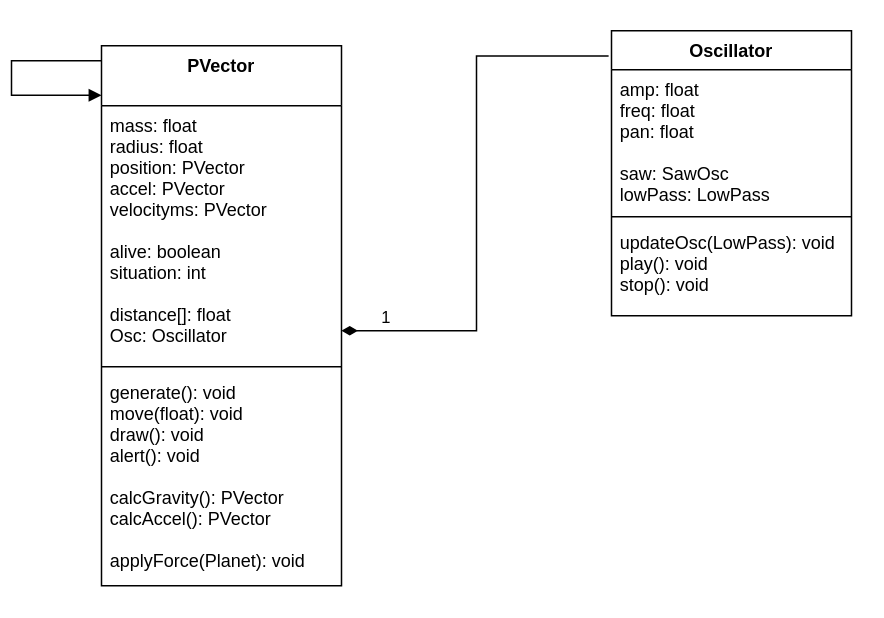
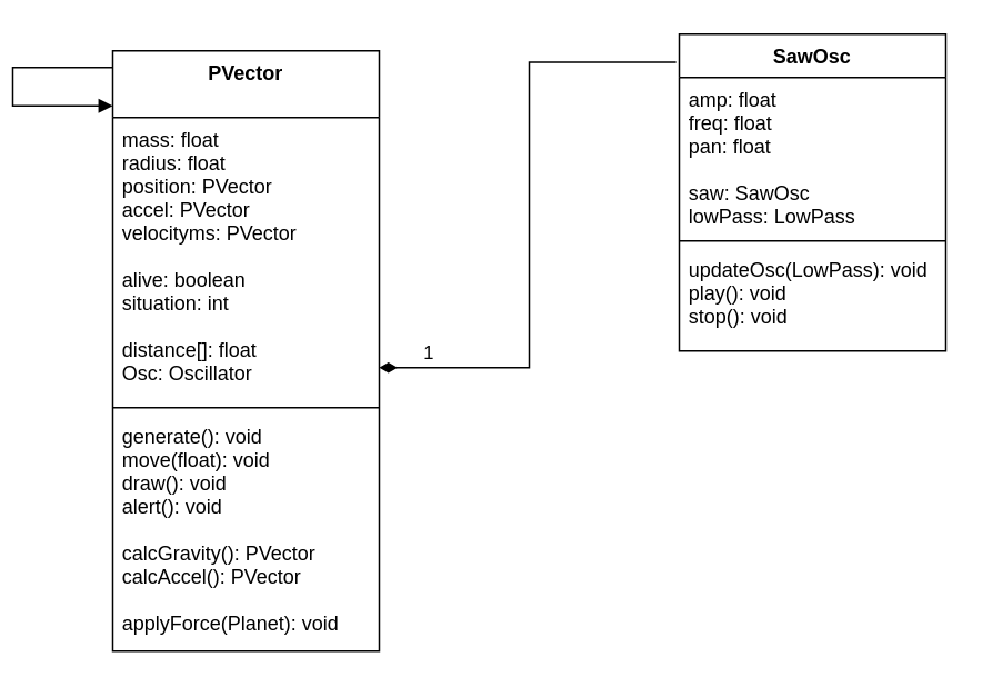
  <mxCell id="0" />
  <mxCell id="1" parent="0" />
  <mxCell id="2" value="PVector" style="swimlane;fontStyle=1;align=center;verticalAlign=top;childLayout=stackLayout;horizontal=1;startSize=40;horizontalStack=0;resizeParent=1;resizeParentMax=0;resizeLast=0;collapsible=1;marginBottom=0;" parent="1" vertex="1"><mxGeometry x="20" y="30" width="160" height="360" as="geometry"><mxRectangle x="210" y="110" width="100" height="30" as="alternateBounds" /></mxGeometry></mxCell>
  <mxCell id="3" value="" style="endArrow=block;endFill=1;html=1;edgeStyle=orthogonalEdgeStyle;align=left;verticalAlign=top;rounded=0;" parent="2" edge="1"><mxGeometry x="-0.166" y="-40" relative="1" as="geometry"><mxPoint y="10" as="sourcePoint" /><mxPoint y="33" as="targetPoint" /><Array as="points"><mxPoint x="-60" y="10" /><mxPoint x="-60" y="33" /></Array><mxPoint as="offset" /></mxGeometry></mxCell>
  <mxCell id="4" value="mass: float&#10;radius: float&#10;position: PVector&#10;accel: PVector&#10;velocityms: PVector&#10;&#10;alive: boolean&#10;situation: int&#10;&#10;distance[]: float&#10;Osc: Oscillator&#10;" style="text;strokeColor=none;fillColor=none;align=left;verticalAlign=top;spacingLeft=4;spacingRight=4;overflow=hidden;rotatable=0;points=[[0,0.5],[1,0.5]];portConstraint=eastwest;" parent="2" vertex="1"><mxGeometry y="40" width="160" height="170" as="geometry" /></mxCell>
  <mxCell id="5" value="" style="line;strokeWidth=1;fillColor=none;align=left;verticalAlign=middle;spacingTop=-1;spacingLeft=3;spacingRight=3;rotatable=0;labelPosition=right;points=[];portConstraint=eastwest;strokeColor=inherit;" parent="2" vertex="1"><mxGeometry y="210" width="160" height="8" as="geometry" /></mxCell>
  <mxCell id="6" value="generate(): void&#10;move(float): void&#10;draw(): void&#10;alert(): void&#10;&#10;calcGravity(): PVector&#10;calcAccel(): PVector&#10;&#10;applyForce(Planet): void&#10;&#10;" style="text;strokeColor=none;fillColor=none;align=left;verticalAlign=top;spacingLeft=4;spacingRight=4;overflow=hidden;rotatable=0;points=[[0,0.5],[1,0.5]];portConstraint=eastwest;" parent="2" vertex="1"><mxGeometry y="218" width="160" height="142" as="geometry" /></mxCell>
- <mxCell id="7" value="Oscillator" style="swimlane;fontStyle=1;align=center;verticalAlign=top;childLayout=stackLayout;horizontal=1;startSize=26;horizontalStack=0;resizeParent=1;resizeParentMax=0;resizeLast=0;collapsible=1;marginBottom=0;" parent="1" vertex="1"><mxGeometry x="360" y="20" width="160" height="190" as="geometry" /></mxCell>
+ <mxCell id="7" value="SawOsc" style="swimlane;fontStyle=1;align=center;verticalAlign=top;childLayout=stackLayout;horizontal=1;startSize=26;horizontalStack=0;resizeParent=1;resizeParentMax=0;resizeLast=0;collapsible=1;marginBottom=0;" parent="1" vertex="1"><mxGeometry x="360" y="20" width="160" height="190" as="geometry" /></mxCell>
  <mxCell id="8" value="amp: float&#10;freq: float&#10;pan: float&#10;&#10;saw: SawOsc&#10;lowPass: LowPass" style="text;strokeColor=none;fillColor=none;align=left;verticalAlign=top;spacingLeft=4;spacingRight=4;overflow=hidden;rotatable=0;points=[[0,0.5],[1,0.5]];portConstraint=eastwest;" parent="7" vertex="1"><mxGeometry y="26" width="160" height="94" as="geometry" /></mxCell>
  <mxCell id="9" value="" style="line;strokeWidth=1;fillColor=none;align=left;verticalAlign=middle;spacingTop=-1;spacingLeft=3;spacingRight=3;rotatable=0;labelPosition=right;points=[];portConstraint=eastwest;strokeColor=inherit;" parent="7" vertex="1"><mxGeometry y="120" width="160" height="8" as="geometry" /></mxCell>
  <mxCell id="10" value="updateOsc(LowPass): void&#10;play(): void&#10;stop(): void&#10;" style="text;strokeColor=none;fillColor=none;align=left;verticalAlign=top;spacingLeft=4;spacingRight=4;overflow=hidden;rotatable=0;points=[[0,0.5],[1,0.5]];portConstraint=eastwest;" parent="7" vertex="1"><mxGeometry y="128" width="160" height="62" as="geometry" /></mxCell>
  <mxCell id="11" value="1" style="endArrow=none;html=1;startArrow=diamondThin;startFill=1;edgeStyle=orthogonalEdgeStyle;align=left;verticalAlign=bottom;rounded=0;entryX=-0.012;entryY=0.089;entryDx=0;entryDy=0;entryPerimeter=0;strokeWidth=1;endFill=0;startSize=8;" parent="1" source="4" target="7" edge="1"><mxGeometry x="-0.863" relative="1" as="geometry"><mxPoint x="140" y="170" as="sourcePoint" /><mxPoint x="260" y="170" as="targetPoint" /><Array as="points"><mxPoint x="270" y="220" /><mxPoint x="270" y="37" /></Array><mxPoint as="offset" /></mxGeometry></mxCell>
